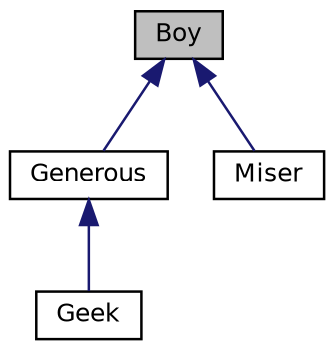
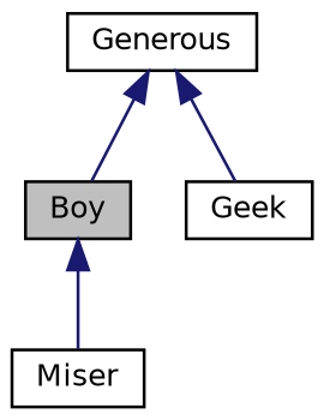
  digraph {
    node [color=black fillcolor=white fontname=Helvetica fontsize=10 shape=record style=filled]
    edge [color=midnightblue dir=back fontname=Helvetica fontsize=10 labelfontname=Helvetica labelfontsize=10 style=solid]
    n1 [fillcolor=grey75 fontcolor=black height=0.2 label=Boy width=0.4]
    n2 [height=0.2 label=Generous width=0.4]
    n3 [height=0.2 label=Miser width=0.4]
    n4 [height=0.2 label=Geek width=0.4]
-   n1 -> n2
+   n2 -> n1
    n1 -> n3
    n2 -> n4
  }
